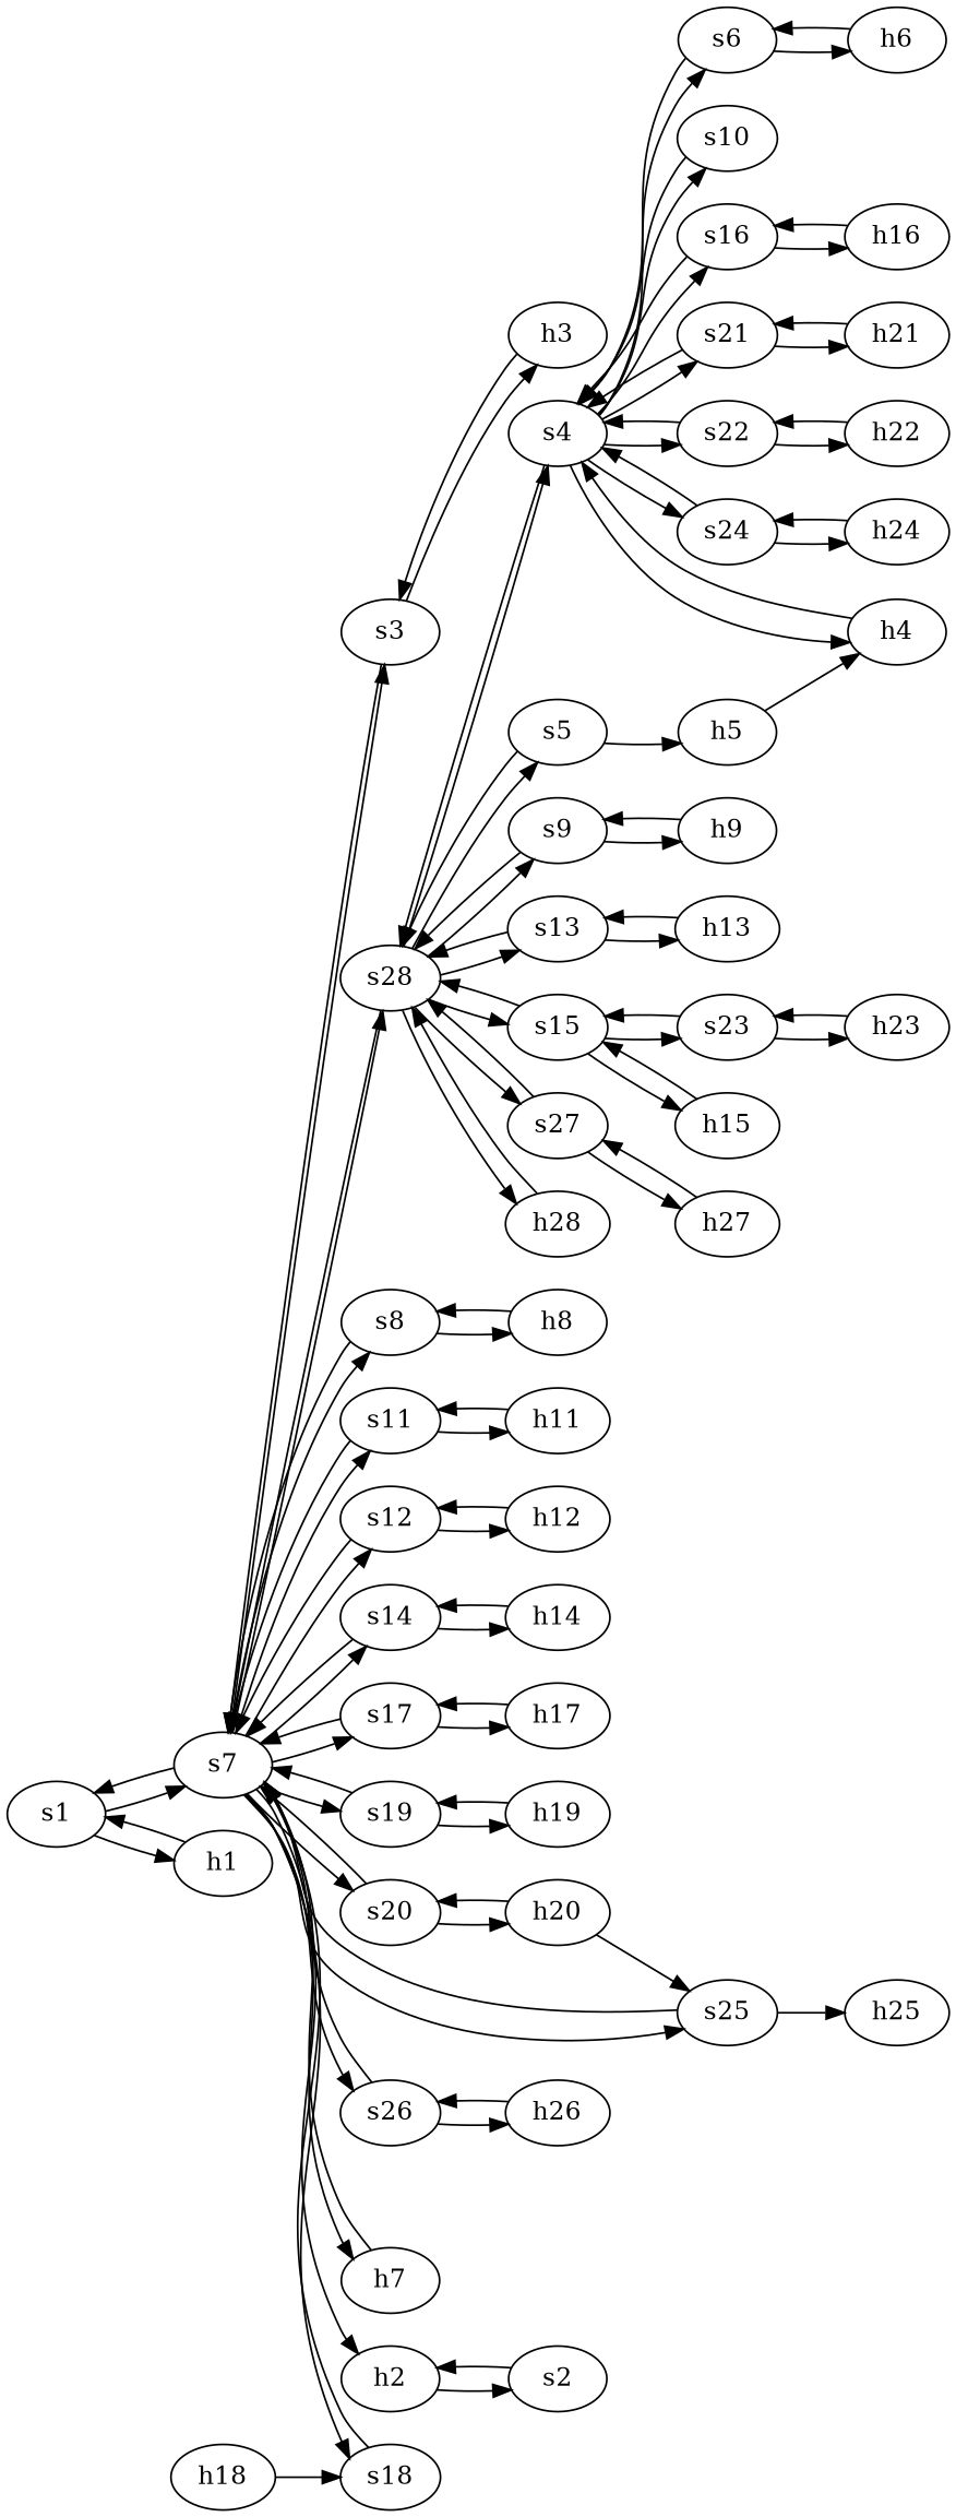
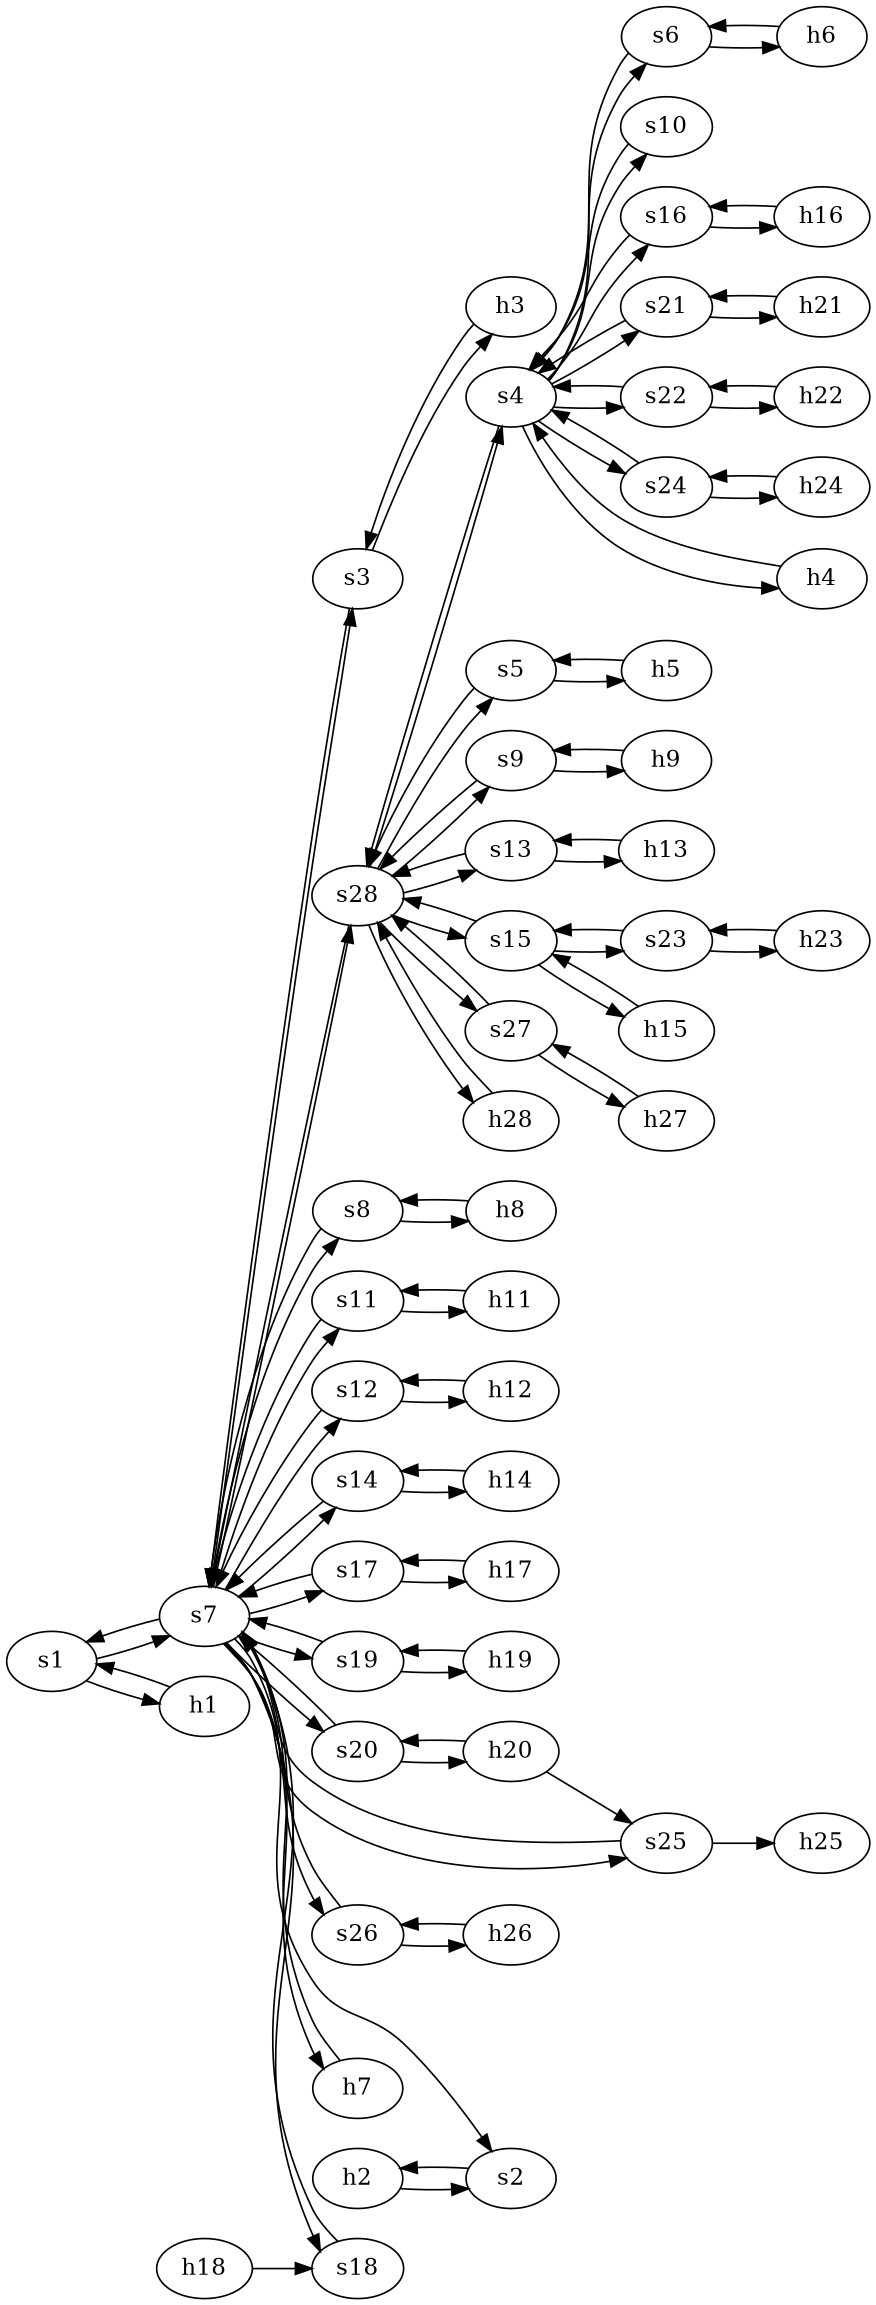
  digraph {
    rankdir=LR
    node [type=switch]
    edge [capacity="1Gbps" cost=0 dst_port=1 src_port=1]
    s1 [ip="10.1.1.1" mac="90:b1:1c:f4:43:56"]
    s7 [ip="10.1.1.7" mac="00:01:e8:8b:d8:1d"]
    h1 [ip="10.0.0.101" mac="00:00:01:00:00:11" type=host]
    s2 [ip="10.1.1.2" mac="90:b1:1c:f4:45:a8"]
    s3 [ip="10.1.1.3" mac="90:b1:1c:f4:43:5c"]
    s28 [ip="10.1.1.28" mac="00:01:e8:d7:dd:88"]
    s8 [ip="10.1.1.8" mac="90:b1:1c:f4:45:4b"]
    s11 [ip="10.1.1.11" mac="90:b1:1c:f4:45:99"]
    s12 [ip="10.1.1.12" mac="90:b1:1c:f4:45:a5"]
    s14 [ip="10.1.1.14" mac="90:b1:1c:f4:45:42"]
    s17 [ip="10.1.1.17" mac="90:b1:1c:f4:45:81"]
    s18 [ip="10.1.1.18" mac="90:b1:1c:f4:43:26"]
    s19 [ip="10.1.1.19" mac="90:b1:1c:f4:45:48"]
    s20 [ip="10.1.1.20" mac="90:b1:1c:f4:45:a2"]
    s25 [ip="10.1.1.25" mac="90:b1:1c:f4:45:45"]
    s26 [ip="10.1.1.26" mac="90:b1:1c:f4:45:6f"]
    h7 [ip="10.0.0.107" mac="00:00:01:00:00:17" type=host]
    h2 [ip="10.0.0.102" mac="00:00:01:00:00:12" type=host]
    h3 [ip="10.0.0.103" mac="00:00:01:00:00:13" type=host]
    s4 [ip="10.1.1.4" mac="00:01:e8:8b:d9:4c"]
    s6 [ip="10.1.1.6" mac="90:b1:1c:f4:43:2c"]
    s10 [ip="10.1.1.10" mac="90:b1:1c:f4:43:23"]
    s16 [ip="10.1.1.16" mac="90:b1:1c:f4:43:29"]
    s21 [ip="10.1.1.21" mac="90:b1:1c:f4:45:3c"]
    s22 [ip="10.1.1.22" mac="90:b1:1c:f4:37:2c"]
    s24 [ip="10.1.1.24" mac="90:b1:1c:f4:43:3b"]
    h4 [ip="10.0.0.104" mac="00:00:01:00:00:14" type=host]
    h6 [ip="10.0.0.106" mac="00:00:01:00:00:16" type=host]
    h16 [ip="10.0.0.116" mac="00:00:01:00:00:26" type=host]
    h21 [ip="10.0.0.121" mac="00:00:01:00:00:31" type=host]
    h22 [ip="10.0.0.122" mac="00:00:01:00:00:32" type=host]
    h24 [ip="10.0.0.124" mac="00:00:01:00:00:34" type=host]
    s5 [ip="10.1.1.5" mac="00:01:e8:8b:fb:39"]
    s9 [ip="10.1.1.9" mac="00:01:e8:8b:fb:0c"]
    s13 [ip="10.1.1.13" mac="00:01:e8:8b:fa:e5"]
    s15 [ip="10.1.1.15" mac="00:01:e8:8b:fa:7c"]
    s27 [ip="10.1.1.27" mac="00:01:e8:8b:67:70"]
    h28 [ip="10.0.0.128" mac="00:00:01:00:00:38" type=host]
    h5 [ip="10.0.0.105" mac="00:00:01:00:00:15" type=host]
    h8 [ip="10.0.0.108" mac="00:00:01:00:00:18" type=host]
    h11 [ip="10.0.0.111" mac="00:00:01:00:00:21" type=host]
    h12 [ip="10.0.0.112" mac="00:00:01:00:00:22" type=host]
    h14 [ip="10.0.0.114" mac="00:00:01:00:00:24" type=host]
    h17 [ip="10.0.0.117" mac="00:00:01:00:00:27" type=host]
    h19 [ip="10.0.0.119" mac="00:00:01:00:00:29" type=host]
    h20 [ip="10.0.0.120" mac="00:00:01:00:00:30" type=host]
    h25 [ip="10.0.0.125" mac="00:00:01:00:00:35" type=host]
    h26 [ip="10.0.0.126" mac="00:00:01:00:00:36" type=host]
    h9 [ip="10.0.0.109" mac="00:00:01:00:00:19" type=host]
    h13 [ip="10.0.0.113" mac="00:00:01:00:00:23" type=host]
    s23 [ip="10.1.1.23" mac="00:00:00:00:00:01"]
    h15 [ip="10.0.0.115" mac="00:00:01:00:00:25" type=host]
    h23 [ip="10.0.0.123" mac="00:00:01:00:00:33" type=host]
    h18 [ip="10.0.0.118" mac="00:00:01:00:00:28" type=host]
    h27 [ip="10.0.0.127" mac="00:00:01:00:00:37" type=host]
    s1 -> s7 [dst_port=6]
    s1 -> h1 [dst_port=0 src_port=2]
    s7 -> s1 [src_port=6]
-   s7 -> h2 [src_port=5]
+   s7 -> s2 [src_port=5]
    s7 -> s3
    s7 -> s28 [dst_port=7 src_port=14]
    s7 -> s8 [src_port=12]
    s7 -> s11 [src_port=7]
    s7 -> s12 [src_port=3]
    s7 -> s14 [src_port=2]
    s7 -> s17 [src_port=9]
    s7 -> s18 [src_port=8]
    s7 -> s19 [src_port=11]
    s7 -> s20 [src_port=10]
    s7 -> s25 [src_port=13]
    s7 -> s26 [src_port=4]
    s7 -> h7 [dst_port=0 src_port=15]
    h1 -> s1 [dst_port=2 src_port=0]
    s2 -> h2 [dst_port=0 src_port=2]
    s3 -> s7
    s3 -> h3 [dst_port=0 src_port=2]
    s28 -> s7 [dst_port=14 src_port=7]
    s28 -> s4 [dst_port=6 src_port=4]
    s28 -> s5
    s28 -> s9 [src_port=2]
    s28 -> s13 [src_port=6]
    s28 -> s15 [dst_port=2 src_port=5]
    s28 -> s27 [src_port=3]
    s28 -> h28 [dst_port=0 src_port=8]
    s8 -> s7 [dst_port=12]
    s8 -> h8 [dst_port=0 src_port=2]
    s11 -> s7 [dst_port=7]
    s11 -> h11 [dst_port=0 src_port=2]
    s12 -> s7 [dst_port=3]
    s12 -> h12 [dst_port=0 src_port=2]
    s14 -> s7 [dst_port=2]
    s14 -> h14 [dst_port=0 src_port=2]
    s17 -> s7 [dst_port=9]
    s17 -> h17 [dst_port=0 src_port=2]
    s18 -> s7 [dst_port=8]
    s19 -> s7 [dst_port=11]
    s19 -> h19 [dst_port=0 src_port=2]
    s20 -> s7 [dst_port=10]
    s20 -> h20 [dst_port=0 src_port=2]
    s25 -> s7 [dst_port=13]
    s25 -> h25 [dst_port=0 src_port=2]
    s26 -> s7 [dst_port=4]
    s26 -> h26 [dst_port=0 src_port=2]
    h7 -> s7 [dst_port=15 src_port=0]
    h2 -> s2 [dst_port=2 src_port=0]
    h3 -> s3 [dst_port=2 src_port=0]
    s4 -> s28 [dst_port=4 src_port=6]
    s4 -> s6 [src_port=5]
    s4 -> s10
    s4 -> s16 [src_port=4]
    s4 -> s21 [src_port=2]
    s4 -> s22 [src_port=7]
    s4 -> s24 [src_port=3]
    s4 -> h4 [dst_port=0 src_port=8]
    s6 -> s4 [dst_port=5]
    s6 -> h6 [dst_port=0 src_port=2]
    s10 -> s4
    s16 -> s4 [dst_port=4]
    s16 -> h16 [dst_port=0 src_port=2]
    s21 -> s4 [dst_port=2]
    s21 -> h21 [dst_port=0 src_port=2]
    s22 -> s4 [dst_port=7]
    s22 -> h22 [dst_port=0 src_port=2]
    s24 -> s4 [dst_port=3]
    s24 -> h24 [dst_port=0 src_port=2]
    h4 -> s4 [dst_port=8 src_port=0]
    h6 -> s6 [dst_port=2 src_port=0]
    h16 -> s16 [dst_port=2 src_port=0]
    h21 -> s21 [dst_port=2 src_port=0]
    h22 -> s22 [dst_port=2 src_port=0]
    h24 -> s24 [dst_port=2 src_port=0]
    s5 -> s28
    s5 -> h5 [dst_port=0 src_port=2]
    s9 -> s28 [dst_port=2]
    s9 -> h9 [dst_port=0 src_port=2]
    s13 -> s28 [dst_port=6]
    s13 -> h13 [dst_port=0 src_port=2]
    s15 -> s28 [dst_port=5 src_port=2]
    s15 -> s23
    s15 -> h15 [dst_port=0 src_port=3]
    s27 -> s28 [dst_port=3]
    s27 -> h27 [dst_port=0 src_port=2]
    h28 -> s28 [dst_port=8 src_port=0]
-   h5 -> h4 [dst_port=2 src_port=0]
+   h5 -> s5 [dst_port=2 src_port=0]
    h8 -> s8 [dst_port=2 src_port=0]
    h11 -> s11 [dst_port=2 src_port=0]
    h12 -> s12 [dst_port=2 src_port=0]
    h14 -> s14 [dst_port=2 src_port=0]
    h17 -> s17 [dst_port=2 src_port=0]
    h19 -> s19 [dst_port=2 src_port=0]
    h20 -> s20 [dst_port=2 src_port=0]
    h20 -> s25 [dst_port=2 src_port=0]
    h26 -> s26 [dst_port=2 src_port=0]
    h9 -> s9 [dst_port=2 src_port=0]
    h13 -> s13 [dst_port=2 src_port=0]
    s23 -> s15
    s23 -> h23 [dst_port=0 src_port=2]
    h15 -> s15 [dst_port=3 src_port=0]
    h23 -> s23 [dst_port=2 src_port=0]
    h18 -> s18 [dst_port=2 src_port=0]
    h27 -> s27 [dst_port=2 src_port=0]
  }
